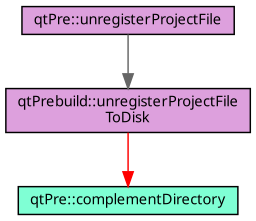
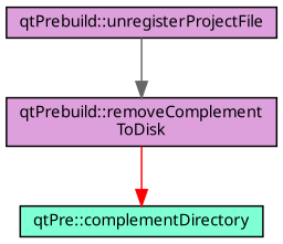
  digraph {
    fontname="Noto Sans"
    rankdir=TB
    node [color=black fillcolor=plum fontname="Noto Sans" fontsize=10 shape=record style=filled]
    edge [fontname="Noto Sans" fontsize=10 labelfontname=Helvetica labelfontsize=10 style=solid]
-   n1 [fontcolor=black height=0.2 label="qtPre::unregisterProjectFile" width=0.4]
-   n2 [height=0.2 label="qtPrebuild::unregisterProjectFile\lToDisk" width=0.4]
+   n1 [fontcolor=black height=0.2 label="qtPrebuild::unregisterProjectFile" width=0.4]
+   n2 [height=0.2 label="qtPrebuild::removeComplement\lToDisk" width=0.4]
    n3 [fillcolor=aquamarine height=0.2 label="qtPre::complementDirectory" width=0.4]
    n1 -> n2 [color=gray40]
    n2 -> n3 [color=red]
  }
